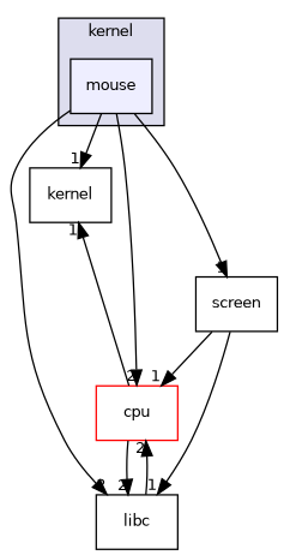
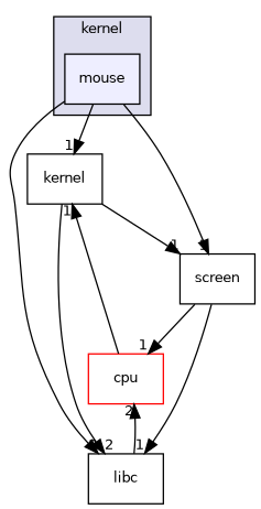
  digraph {
    compound=true
    node [fontname=Helvetica fontsize=10 shape=box style=filled]
    edge [headlabel=1 labeldistance=1.5 labelfontname=Helvetica labelfontsize=10]
    n1 [fillcolor="#eeeeff" label=mouse pencolor=black]
    n2 [label=kernel style=""]
    n3 [color=red fillcolor=white label=cpu]
    n4 [label=screen style=""]
    n5 [color=black fillcolor=white label=libc]
    subgraph cluster_1 {
      bgcolor="#ddddee"
      fontname=Helvetica
      fontsize=10
      label=kernel
      pencolor=black
      n1
    }
    n1 -> n2
-   n1 -> n3 [headlabel=2]
    n1 -> n4
    n1 -> n5 [headlabel=2]
+   n2 -> n4
    n3 -> n2
-   n3 -> n5 [headlabel=2]
+   n2 -> n5 [headlabel=2]
    n4 -> n3
    n4 -> n5
    n5 -> n3 [headlabel=2]
  }
